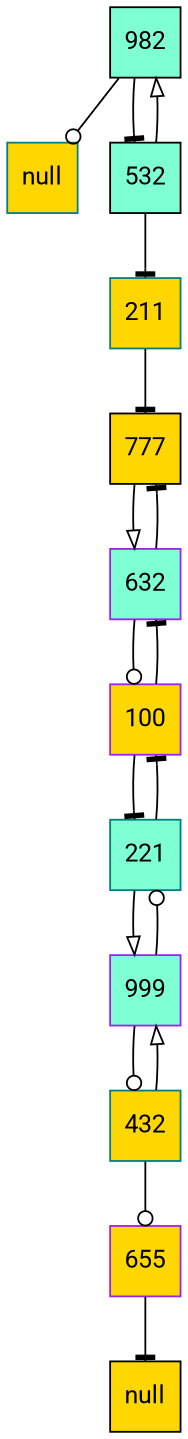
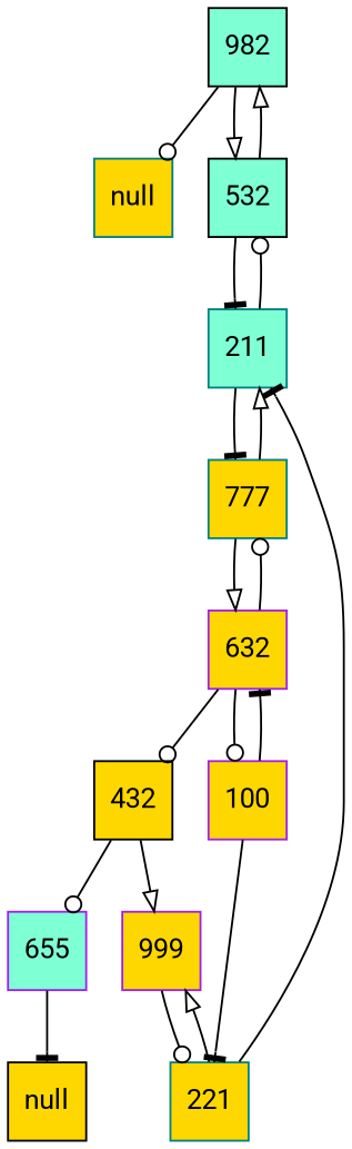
  digraph {
    fontname=Roboto
    rankdir=TB
    node [color=teal fillcolor=gold fontname=Roboto shape=square style=filled]
    edge [arrowhead=odot fontname=Roboto]
    n1 [label=null]
    n2 [color=black label=null]
    982 [color=black fillcolor=aquamarine]
    532 [color=black fillcolor=aquamarine]
-   211
-   777 [color=black]
-   632 [color=purple fillcolor=aquamarine]
+   211 [fillcolor=aquamarine]
+   777
+   632 [color=purple]
    100 [color=purple]
-   221 [fillcolor=aquamarine]
-   999 [color=purple fillcolor=aquamarine]
-   432
-   655 [color=purple]
+   221
+   999 [color=purple]
+   432 [color=black]
+   655 [color=purple fillcolor=aquamarine]
    982 -> n1
-   982 -> 532 [arrowhead=tee]
+   982 -> 532 [arrowhead=onormal]
    532 -> 982 [arrowhead=onormal]
    532 -> 211 [arrowhead=tee]
+   211 -> 532
    211 -> 777 [arrowhead=tee]
+   777 -> 211 [arrowhead=onormal]
    777 -> 632 [arrowhead=onormal]
-   632 -> 777 [arrowhead=tee]
+   632 -> 777
    632 -> 100
    100 -> 632 [arrowhead=tee]
    100 -> 221 [arrowhead=tee]
-   221 -> 100 [arrowhead=tee]
+   221 -> 211 [arrowhead=tee]
    221 -> 999 [arrowhead=onormal]
    999 -> 221
-   999 -> 432
+   632 -> 432
    432 -> 999 [arrowhead=onormal]
    432 -> 655
    655 -> n2 [arrowhead=tee]
  }
